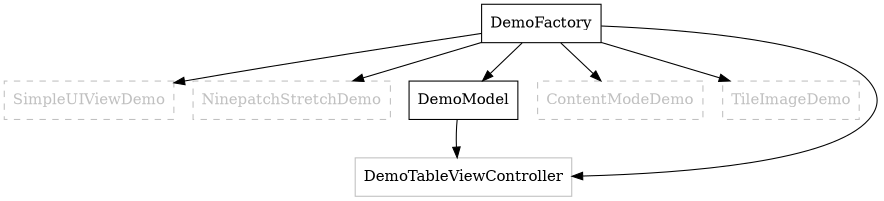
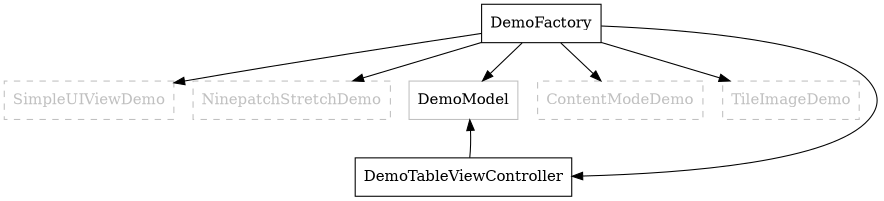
  digraph {
    node [shape=box color=gray fontcolor=gray style=dashed]
    DemoFactory [color="" fontcolor="" style=""]
    SimpleUIViewDemo
    NinepatchStretchDemo
-   DemoModel [color="" fontcolor="" style=""]
+   DemoModel [fontcolor="" style=""]
    ContentModeDemo
    TileImageDemo
-   DemoTableViewController [fontcolor="" style=""]
+   DemoTableViewController [color="" fontcolor="" style=""]
    DemoFactory -> SimpleUIViewDemo
    DemoFactory -> NinepatchStretchDemo
    DemoFactory -> DemoModel
    DemoFactory -> ContentModeDemo
    DemoFactory -> TileImageDemo
    DemoFactory -> DemoTableViewController
-   DemoModel -> DemoTableViewController
+   DemoTableViewController -> DemoModel
  }
